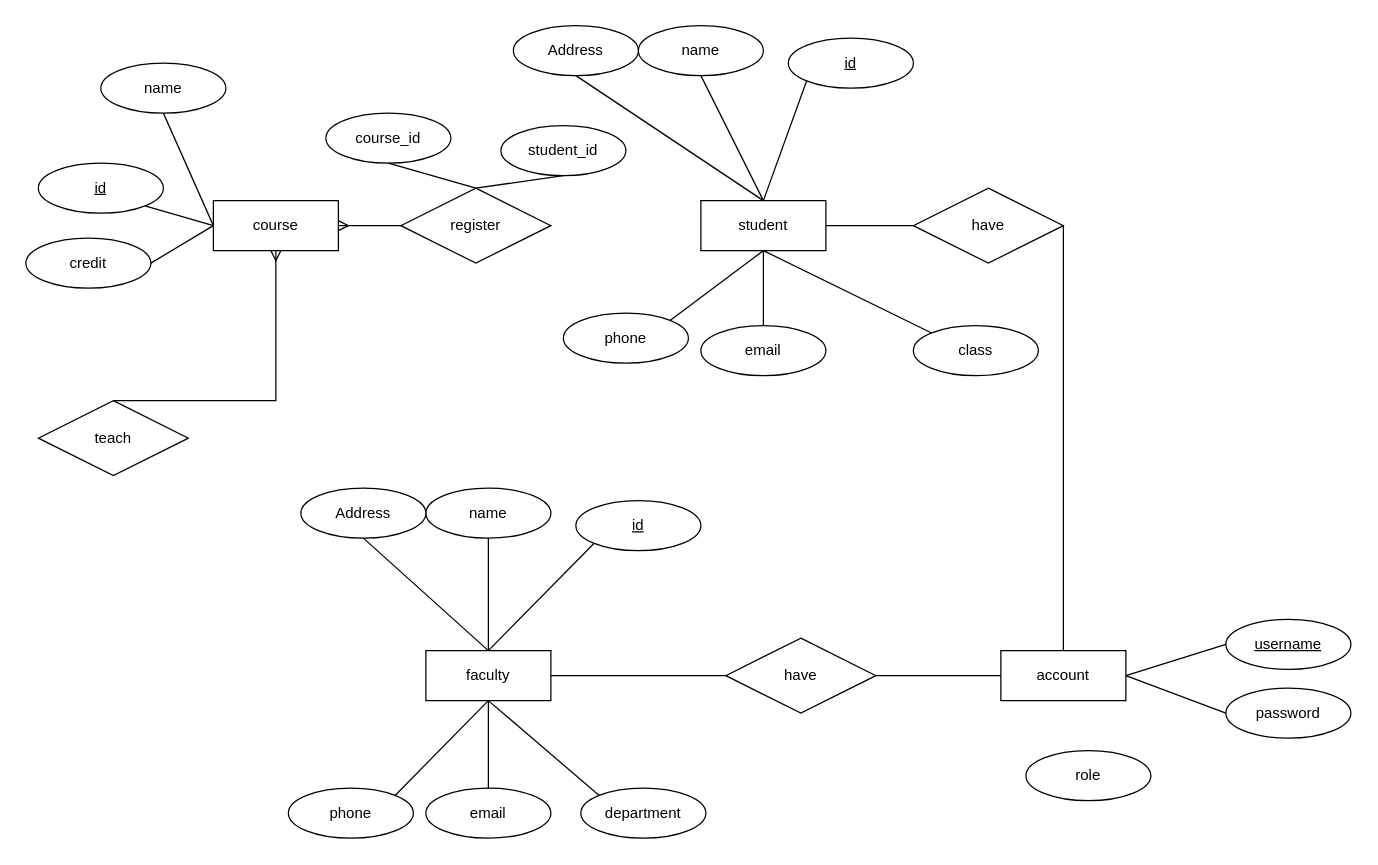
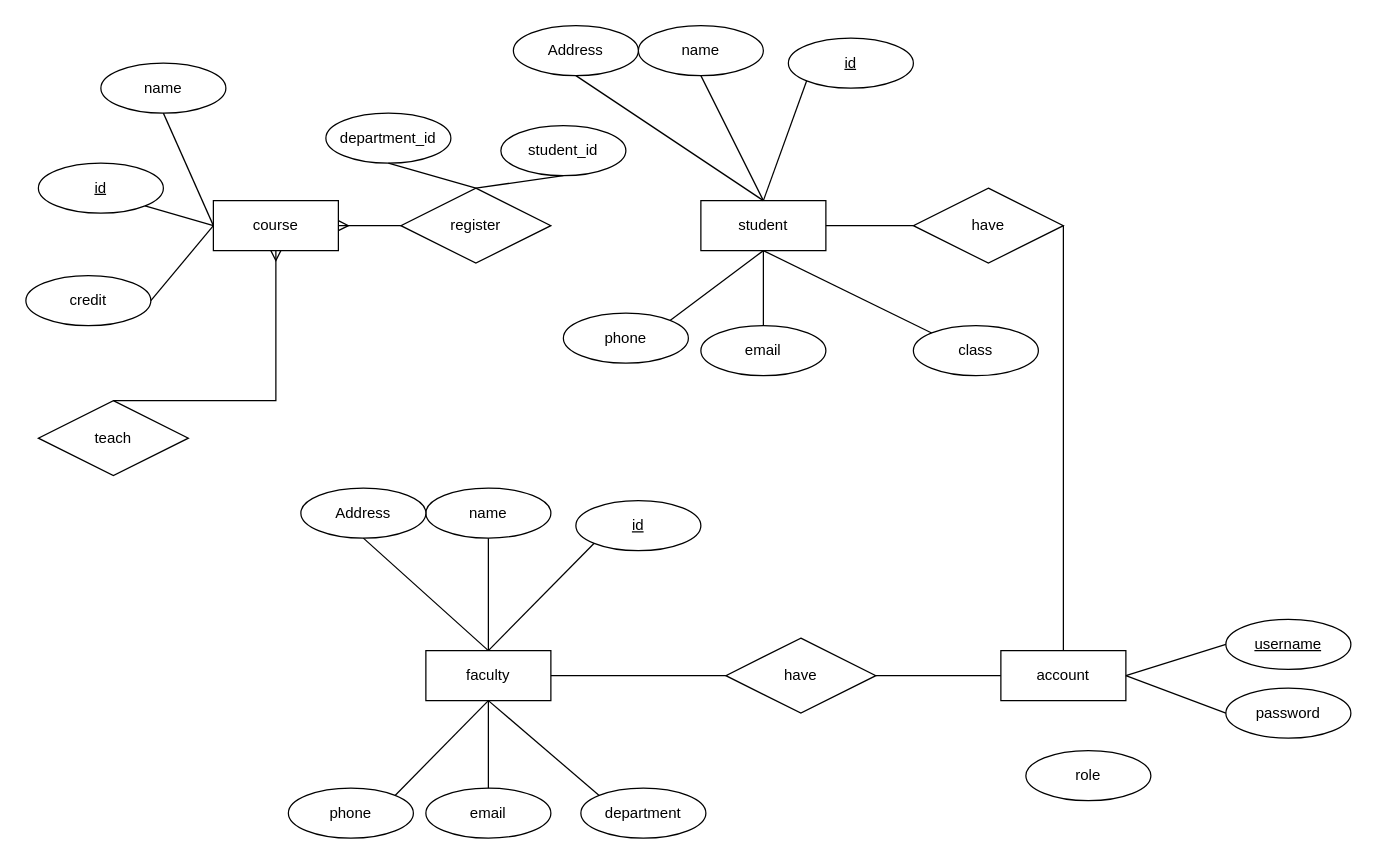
  <mxCell id="0" />
  <mxCell id="1" parent="0" />
  <mxCell id="2" value="course" style="whiteSpace=wrap;html=1;align=center;" parent="1" vertex="1"><mxGeometry x="170" y="160" width="100" height="40" as="geometry" /></mxCell>
  <mxCell id="3" value="id" style="ellipse;whiteSpace=wrap;html=1;align=center;fontStyle=4" parent="1" vertex="1"><mxGeometry x="30" y="130" width="100" height="40" as="geometry" /></mxCell>
  <mxCell id="4" value="name" style="ellipse;whiteSpace=wrap;html=1;align=center;" parent="1" vertex="1"><mxGeometry x="80" y="50" width="100" height="40" as="geometry" /></mxCell>
- <mxCell id="5" value="credit" style="ellipse;whiteSpace=wrap;html=1;align=center;" parent="1" vertex="1"><mxGeometry x="20" y="190" width="100" height="40" as="geometry" /></mxCell>
+ <mxCell id="5" value="credit" style="ellipse;whiteSpace=wrap;html=1;align=center;" parent="1" vertex="1"><mxGeometry x="20" y="220" width="100" height="40" as="geometry" /></mxCell>
  <mxCell id="6" value="" style="endArrow=none;html=1;rounded=0;entryX=0;entryY=0.5;entryDx=0;entryDy=0;exitX=1;exitY=0.5;exitDx=0;exitDy=0;" parent="1" source="5" target="2" edge="1"><mxGeometry width="50" height="50" relative="1" as="geometry"><mxPoint x="80" y="290" as="sourcePoint" /><mxPoint x="130" y="240" as="targetPoint" /></mxGeometry></mxCell>
  <mxCell id="7" value="" style="endArrow=none;html=1;rounded=0;entryX=1;entryY=1;entryDx=0;entryDy=0;exitX=0;exitY=0.5;exitDx=0;exitDy=0;" parent="1" source="2" target="3" edge="1"><mxGeometry width="50" height="50" relative="1" as="geometry"><mxPoint x="340" y="150" as="sourcePoint" /><mxPoint x="390" y="100" as="targetPoint" /></mxGeometry></mxCell>
  <mxCell id="8" value="" style="endArrow=none;html=1;rounded=0;entryX=0.5;entryY=1;entryDx=0;entryDy=0;exitX=0;exitY=0.5;exitDx=0;exitDy=0;" parent="1" source="2" target="4" edge="1"><mxGeometry width="50" height="50" relative="1" as="geometry"><mxPoint x="180" y="180" as="sourcePoint" /><mxPoint x="430" y="120" as="targetPoint" /></mxGeometry></mxCell>
  <mxCell id="9" value="student" style="whiteSpace=wrap;html=1;align=center;" parent="1" vertex="1"><mxGeometry x="560" y="160" width="100" height="40" as="geometry" /></mxCell>
  <mxCell id="10" value="id" style="ellipse;whiteSpace=wrap;html=1;align=center;fontStyle=4" parent="1" vertex="1"><mxGeometry x="630" y="30" width="100" height="40" as="geometry" /></mxCell>
  <mxCell id="11" value="" style="endArrow=none;html=1;rounded=0;entryX=0;entryY=1;entryDx=0;entryDy=0;exitX=0.5;exitY=0;exitDx=0;exitDy=0;" parent="1" source="9" target="10" edge="1"><mxGeometry width="50" height="50" relative="1" as="geometry"><mxPoint x="460" y="90" as="sourcePoint" /><mxPoint x="510" y="40" as="targetPoint" /></mxGeometry></mxCell>
  <mxCell id="12" value="name" style="ellipse;whiteSpace=wrap;html=1;align=center;" parent="1" vertex="1"><mxGeometry x="510" y="20" width="100" height="40" as="geometry" /></mxCell>
  <mxCell id="13" value="" style="endArrow=none;html=1;rounded=0;entryX=0.5;entryY=1;entryDx=0;entryDy=0;exitX=0.5;exitY=0;exitDx=0;exitDy=0;" parent="1" source="9" target="12" edge="1"><mxGeometry width="50" height="50" relative="1" as="geometry"><mxPoint x="610" y="170" as="sourcePoint" /><mxPoint x="660" y="120" as="targetPoint" /></mxGeometry></mxCell>
  <mxCell id="14" value="Address" style="ellipse;whiteSpace=wrap;html=1;align=center;" parent="1" vertex="1"><mxGeometry x="410" y="20" width="100" height="40" as="geometry" /></mxCell>
  <mxCell id="15" value="" style="endArrow=none;html=1;rounded=0;entryX=0.5;entryY=0;entryDx=0;entryDy=0;exitX=0.5;exitY=1;exitDx=0;exitDy=0;" parent="1" source="14" target="9" edge="1"><mxGeometry width="50" height="50" relative="1" as="geometry"><mxPoint x="410" y="160" as="sourcePoint" /><mxPoint x="460" y="110" as="targetPoint" /></mxGeometry></mxCell>
  <mxCell id="16" value="phone" style="ellipse;whiteSpace=wrap;html=1;align=center;" parent="1" vertex="1"><mxGeometry x="450" y="250" width="100" height="40" as="geometry" /></mxCell>
  <mxCell id="17" value="" style="endArrow=none;html=1;rounded=0;entryX=0.5;entryY=1;entryDx=0;entryDy=0;exitX=1;exitY=0;exitDx=0;exitDy=0;" parent="1" source="16" target="9" edge="1"><mxGeometry width="50" height="50" relative="1" as="geometry"><mxPoint x="400" y="320" as="sourcePoint" /><mxPoint x="450" y="270" as="targetPoint" /></mxGeometry></mxCell>
  <mxCell id="18" value="email" style="ellipse;whiteSpace=wrap;html=1;align=center;" parent="1" vertex="1"><mxGeometry x="560" y="260" width="100" height="40" as="geometry" /></mxCell>
  <mxCell id="19" value="" style="endArrow=none;html=1;rounded=0;entryX=0.5;entryY=1;entryDx=0;entryDy=0;exitX=0.5;exitY=0;exitDx=0;exitDy=0;" parent="1" source="18" target="9" edge="1"><mxGeometry width="50" height="50" relative="1" as="geometry"><mxPoint x="390" y="330" as="sourcePoint" /><mxPoint x="440" y="280" as="targetPoint" /></mxGeometry></mxCell>
  <mxCell id="20" value="class" style="ellipse;whiteSpace=wrap;html=1;align=center;" parent="1" vertex="1"><mxGeometry x="730" y="260" width="100" height="40" as="geometry" /></mxCell>
  <mxCell id="21" value="" style="endArrow=none;html=1;rounded=0;entryX=0.5;entryY=1;entryDx=0;entryDy=0;exitX=0;exitY=0;exitDx=0;exitDy=0;" parent="1" source="20" target="9" edge="1"><mxGeometry width="50" height="50" relative="1" as="geometry"><mxPoint x="650" y="170" as="sourcePoint" /><mxPoint x="700" y="120" as="targetPoint" /></mxGeometry></mxCell>
  <mxCell id="22" value="faculty" style="whiteSpace=wrap;html=1;align=center;" parent="1" vertex="1"><mxGeometry x="340" y="520" width="100" height="40" as="geometry" /></mxCell>
  <mxCell id="23" value="id" style="ellipse;whiteSpace=wrap;html=1;align=center;fontStyle=4" parent="1" vertex="1"><mxGeometry x="460" y="400" width="100" height="40" as="geometry" /></mxCell>
  <mxCell id="24" value="" style="endArrow=none;html=1;rounded=0;entryX=0;entryY=1;entryDx=0;entryDy=0;exitX=0.5;exitY=0;exitDx=0;exitDy=0;" parent="1" source="22" target="23" edge="1"><mxGeometry width="50" height="50" relative="1" as="geometry"><mxPoint x="290" y="460" as="sourcePoint" /><mxPoint x="340" y="410" as="targetPoint" /></mxGeometry></mxCell>
  <mxCell id="25" value="name" style="ellipse;whiteSpace=wrap;html=1;align=center;" parent="1" vertex="1"><mxGeometry x="340" y="390" width="100" height="40" as="geometry" /></mxCell>
  <mxCell id="26" value="" style="endArrow=none;html=1;rounded=0;entryX=0.5;entryY=1;entryDx=0;entryDy=0;exitX=0.5;exitY=0;exitDx=0;exitDy=0;" parent="1" source="22" target="25" edge="1"><mxGeometry width="50" height="50" relative="1" as="geometry"><mxPoint x="440" y="540" as="sourcePoint" /><mxPoint x="490" y="490" as="targetPoint" /></mxGeometry></mxCell>
  <mxCell id="27" value="Address" style="ellipse;whiteSpace=wrap;html=1;align=center;" parent="1" vertex="1"><mxGeometry x="240" y="390" width="100" height="40" as="geometry" /></mxCell>
  <mxCell id="28" value="" style="endArrow=none;html=1;rounded=0;entryX=0.5;entryY=0;entryDx=0;entryDy=0;exitX=0.5;exitY=1;exitDx=0;exitDy=0;" parent="1" source="27" target="22" edge="1"><mxGeometry width="50" height="50" relative="1" as="geometry"><mxPoint x="240" y="530" as="sourcePoint" /><mxPoint x="290" y="480" as="targetPoint" /></mxGeometry></mxCell>
  <mxCell id="29" value="phone" style="ellipse;whiteSpace=wrap;html=1;align=center;" parent="1" vertex="1"><mxGeometry x="230" y="630" width="100" height="40" as="geometry" /></mxCell>
  <mxCell id="30" value="" style="endArrow=none;html=1;rounded=0;entryX=0.5;entryY=1;entryDx=0;entryDy=0;exitX=1;exitY=0;exitDx=0;exitDy=0;" parent="1" source="29" target="22" edge="1"><mxGeometry width="50" height="50" relative="1" as="geometry"><mxPoint x="230" y="690" as="sourcePoint" /><mxPoint x="280" y="640" as="targetPoint" /></mxGeometry></mxCell>
  <mxCell id="31" value="email" style="ellipse;whiteSpace=wrap;html=1;align=center;" parent="1" vertex="1"><mxGeometry x="340" y="630" width="100" height="40" as="geometry" /></mxCell>
  <mxCell id="32" value="" style="endArrow=none;html=1;rounded=0;entryX=0.5;entryY=1;entryDx=0;entryDy=0;exitX=0.5;exitY=0;exitDx=0;exitDy=0;" parent="1" source="31" target="22" edge="1"><mxGeometry width="50" height="50" relative="1" as="geometry"><mxPoint x="220" y="700" as="sourcePoint" /><mxPoint y="650" as="targetPoint" x="270" /></mxGeometry></mxCell>
  <mxCell id="33" value="department" style="ellipse;whiteSpace=wrap;html=1;align=center;" parent="1" vertex="1"><mxGeometry x="464" y="630" width="100" height="40" as="geometry" /></mxCell>
  <mxCell id="34" value="" style="endArrow=none;html=1;rounded=0;entryX=0.5;entryY=1;entryDx=0;entryDy=0;exitX=0;exitY=0;exitDx=0;exitDy=0;" parent="1" source="33" target="22" edge="1"><mxGeometry width="50" height="50" relative="1" as="geometry"><mxPoint x="480" y="540" as="sourcePoint" /><mxPoint x="530" y="490" as="targetPoint" /></mxGeometry></mxCell>
  <mxCell id="35" value="teach" style="shape=rhombus;perimeter=rhombusPerimeter;whiteSpace=wrap;html=1;align=center;" parent="1" vertex="1"><mxGeometry x="30" y="320" width="120" height="60" as="geometry" /></mxCell>
  <mxCell id="36" value="" style="fontSize=12;html=1;endArrow=ERmany;rounded=0;exitX=0.5;exitY=0;exitDx=0;exitDy=0;entryX=0.5;entryY=1;entryDx=0;entryDy=0;" parent="1" source="35" target="2" edge="1"><mxGeometry width="100" height="100" relative="1" as="geometry"><mxPoint x="150" y="600" as="sourcePoint" /><mxPoint x="250" y="500" as="targetPoint" /><Array as="points"><mxPoint x="220" y="320" /></Array></mxGeometry></mxCell>
  <mxCell id="37" value="register" style="shape=rhombus;perimeter=rhombusPerimeter;whiteSpace=wrap;html=1;align=center;" parent="1" vertex="1"><mxGeometry x="320" y="150" width="120" height="60" as="geometry" /></mxCell>
  <mxCell id="38" value="" style="fontSize=12;html=1;endArrow=ERmany;rounded=0;entryX=1;entryY=0.5;entryDx=0;entryDy=0;exitX=0;exitY=0.5;exitDx=0;exitDy=0;" parent="1" source="37" target="2" edge="1"><mxGeometry width="100" height="100" relative="1" as="geometry"><mxPoint y="330" as="sourcePoint" x="270" /><mxPoint x="370" y="230" as="targetPoint" /></mxGeometry></mxCell>
  <mxCell id="39" value="have" style="shape=rhombus;perimeter=rhombusPerimeter;whiteSpace=wrap;html=1;align=center;" parent="1" vertex="1"><mxGeometry x="580" y="510" width="120" height="60" as="geometry" /></mxCell>
  <mxCell id="40" value="account" style="whiteSpace=wrap;html=1;align=center;" parent="1" vertex="1"><mxGeometry x="800" y="520" width="100" height="40" as="geometry" /></mxCell>
  <mxCell id="41" value="username" style="ellipse;whiteSpace=wrap;html=1;align=center;fontStyle=4" parent="1" vertex="1"><mxGeometry x="980" y="495" width="100" height="40" as="geometry" /></mxCell>
  <mxCell id="42" value="password" style="ellipse;whiteSpace=wrap;html=1;align=center;" parent="1" vertex="1"><mxGeometry x="980" y="550" width="100" height="40" as="geometry" /></mxCell>
  <mxCell id="43" value="role" style="ellipse;whiteSpace=wrap;html=1;align=center;" parent="1" vertex="1"><mxGeometry x="820" y="600" width="100" height="40" as="geometry" /></mxCell>
  <mxCell id="44" value="" style="endArrow=none;html=1;rounded=0;entryX=0;entryY=0.5;entryDx=0;entryDy=0;exitX=1;exitY=0.5;exitDx=0;exitDy=0;" parent="1" source="40" target="41" edge="1"><mxGeometry width="50" height="50" relative="1" as="geometry"><mxPoint x="910" y="310" as="sourcePoint" /><mxPoint x="960" y="260" as="targetPoint" /></mxGeometry></mxCell>
  <mxCell id="45" value="" style="endArrow=none;html=1;rounded=0;entryX=0;entryY=0.5;entryDx=0;entryDy=0;exitX=1;exitY=0.5;exitDx=0;exitDy=0;" parent="1" source="40" target="42" edge="1"><mxGeometry width="50" height="50" relative="1" as="geometry"><mxPoint x="900" y="440" as="sourcePoint" /><mxPoint x="950" y="390" as="targetPoint" /></mxGeometry></mxCell>
  <mxCell id="46" value="have" style="shape=rhombus;perimeter=rhombusPerimeter;whiteSpace=wrap;html=1;align=center;" parent="1" vertex="1"><mxGeometry x="730" y="150" width="120" height="60" as="geometry" /></mxCell>
  <mxCell id="47" value="" style="endArrow=none;html=1;rounded=0;entryX=0;entryY=0.5;entryDx=0;entryDy=0;exitX=1;exitY=0.5;exitDx=0;exitDy=0;" parent="1" source="9" target="46" edge="1"><mxGeometry width="50" height="50" relative="1" as="geometry"><mxPoint x="700" y="180" as="sourcePoint" /><mxPoint x="750" y="130" as="targetPoint" /></mxGeometry></mxCell>
  <mxCell id="48" value="" style="endArrow=none;html=1;rounded=0;entryX=1;entryY=0.5;entryDx=0;entryDy=0;exitX=0.5;exitY=0;exitDx=0;exitDy=0;" parent="1" source="40" target="46" edge="1"><mxGeometry width="50" height="50" relative="1" as="geometry"><mxPoint x="870" y="520" as="sourcePoint" /><mxPoint x="870" y="250" as="targetPoint" /></mxGeometry></mxCell>
  <mxCell id="49" value="" style="endArrow=none;html=1;rounded=0;entryX=1;entryY=0.5;entryDx=0;entryDy=0;exitX=0;exitY=0.5;exitDx=0;exitDy=0;" parent="1" source="40" target="39" edge="1"><mxGeometry width="50" height="50" relative="1" as="geometry"><mxPoint x="700" y="500" as="sourcePoint" /><mxPoint x="750" y="450" as="targetPoint" /></mxGeometry></mxCell>
  <mxCell id="50" value="" style="endArrow=none;html=1;rounded=0;entryX=1;entryY=0.5;entryDx=0;entryDy=0;exitX=0;exitY=0.5;exitDx=0;exitDy=0;" parent="1" source="39" target="22" edge="1"><mxGeometry width="50" height="50" relative="1" as="geometry"><mxPoint x="620" y="470" as="sourcePoint" /><mxPoint x="670" y="420" as="targetPoint" /></mxGeometry></mxCell>
- <mxCell id="51" value="course_id" style="ellipse;whiteSpace=wrap;html=1;align=center;" parent="1" vertex="1"><mxGeometry x="260" y="90" width="100" height="40" as="geometry" /></mxCell>
+ <mxCell id="51" value="department_id" style="ellipse;whiteSpace=wrap;html=1;align=center;" parent="1" vertex="1"><mxGeometry x="260" y="90" width="100" height="40" as="geometry" /></mxCell>
  <mxCell id="52" value="student_id" style="ellipse;whiteSpace=wrap;html=1;align=center;" parent="1" vertex="1"><mxGeometry x="400" y="100" width="100" height="40" as="geometry" /></mxCell>
  <mxCell id="53" value="" style="endArrow=none;html=1;rounded=0;entryX=0.5;entryY=1;entryDx=0;entryDy=0;exitX=0.5;exitY=0;exitDx=0;exitDy=0;" parent="1" source="37" target="51" edge="1"><mxGeometry width="50" height="50" relative="1" as="geometry"><mxPoint x="260" y="250" as="sourcePoint" /><mxPoint x="310" y="200" as="targetPoint" /></mxGeometry></mxCell>
  <mxCell id="54" value="" style="endArrow=none;html=1;rounded=0;entryX=0.5;entryY=1;entryDx=0;entryDy=0;exitX=0.5;exitY=0;exitDx=0;exitDy=0;" parent="1" source="37" target="52" edge="1"><mxGeometry width="50" height="50" relative="1" as="geometry"><mxPoint x="340" y="80" as="sourcePoint" /><mxPoint x="390" y="30" as="targetPoint" /></mxGeometry></mxCell>
